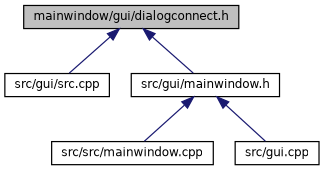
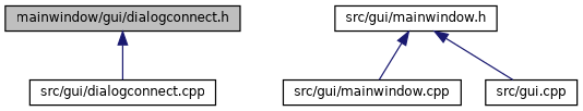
  digraph {
    node [color=black fillcolor=white fontname=Helvetica fontsize=10 shape=record style=filled]
    edge [color=midnightblue dir=back fontname=Helvetica fontsize=10 labelfontname=Helvetica labelfontsize=10 style=solid]
    n1 [fillcolor=grey75 fontcolor=black height=0.2 label="mainwindow/gui/dialogconnect.h" width=0.4]
-   n2 [height=0.2 label="src/gui/src.cpp" width=0.4]
+   n2 [height=0.2 label="src/gui/dialogconnect.cpp" width=0.4]
    n3 [height=0.2 label="src/gui/mainwindow.h" width=0.4]
-   n4 [height=0.2 label="src/src/mainwindow.cpp" width=0.4]
+   n4 [height=0.2 label="src/gui/mainwindow.cpp" width=0.4]
    n5 [height=0.2 label="src/gui.cpp" width=0.4]
    n1 -> n2
-   n1 -> n3
    n3 -> n4
    n3 -> n5
  }
